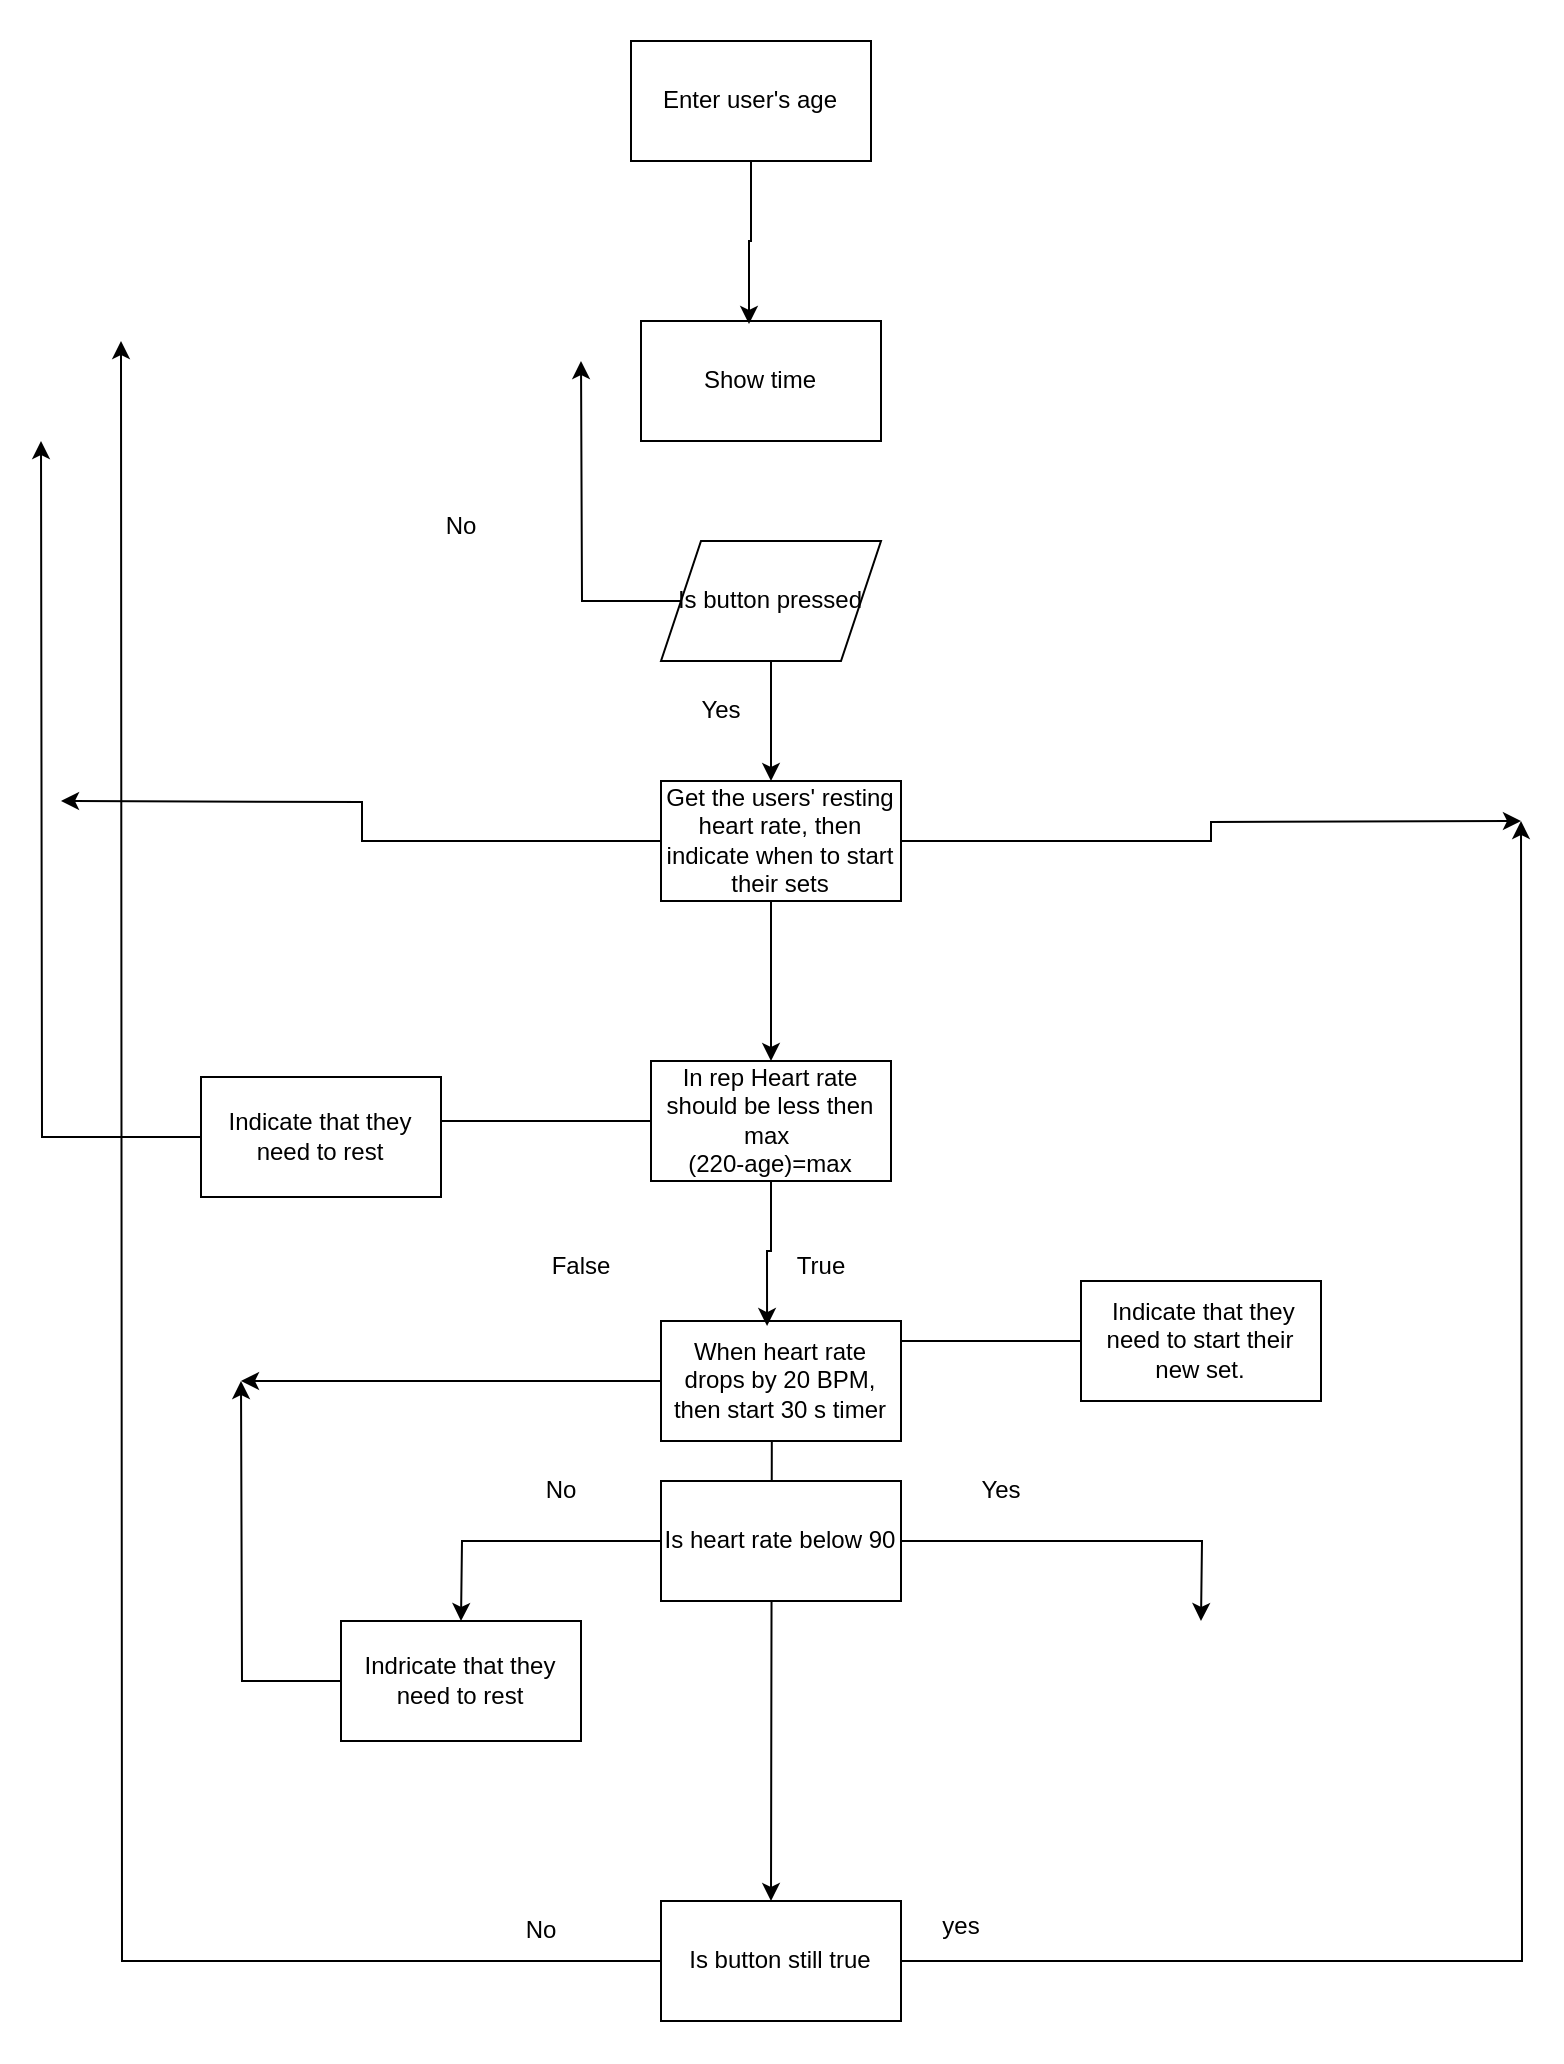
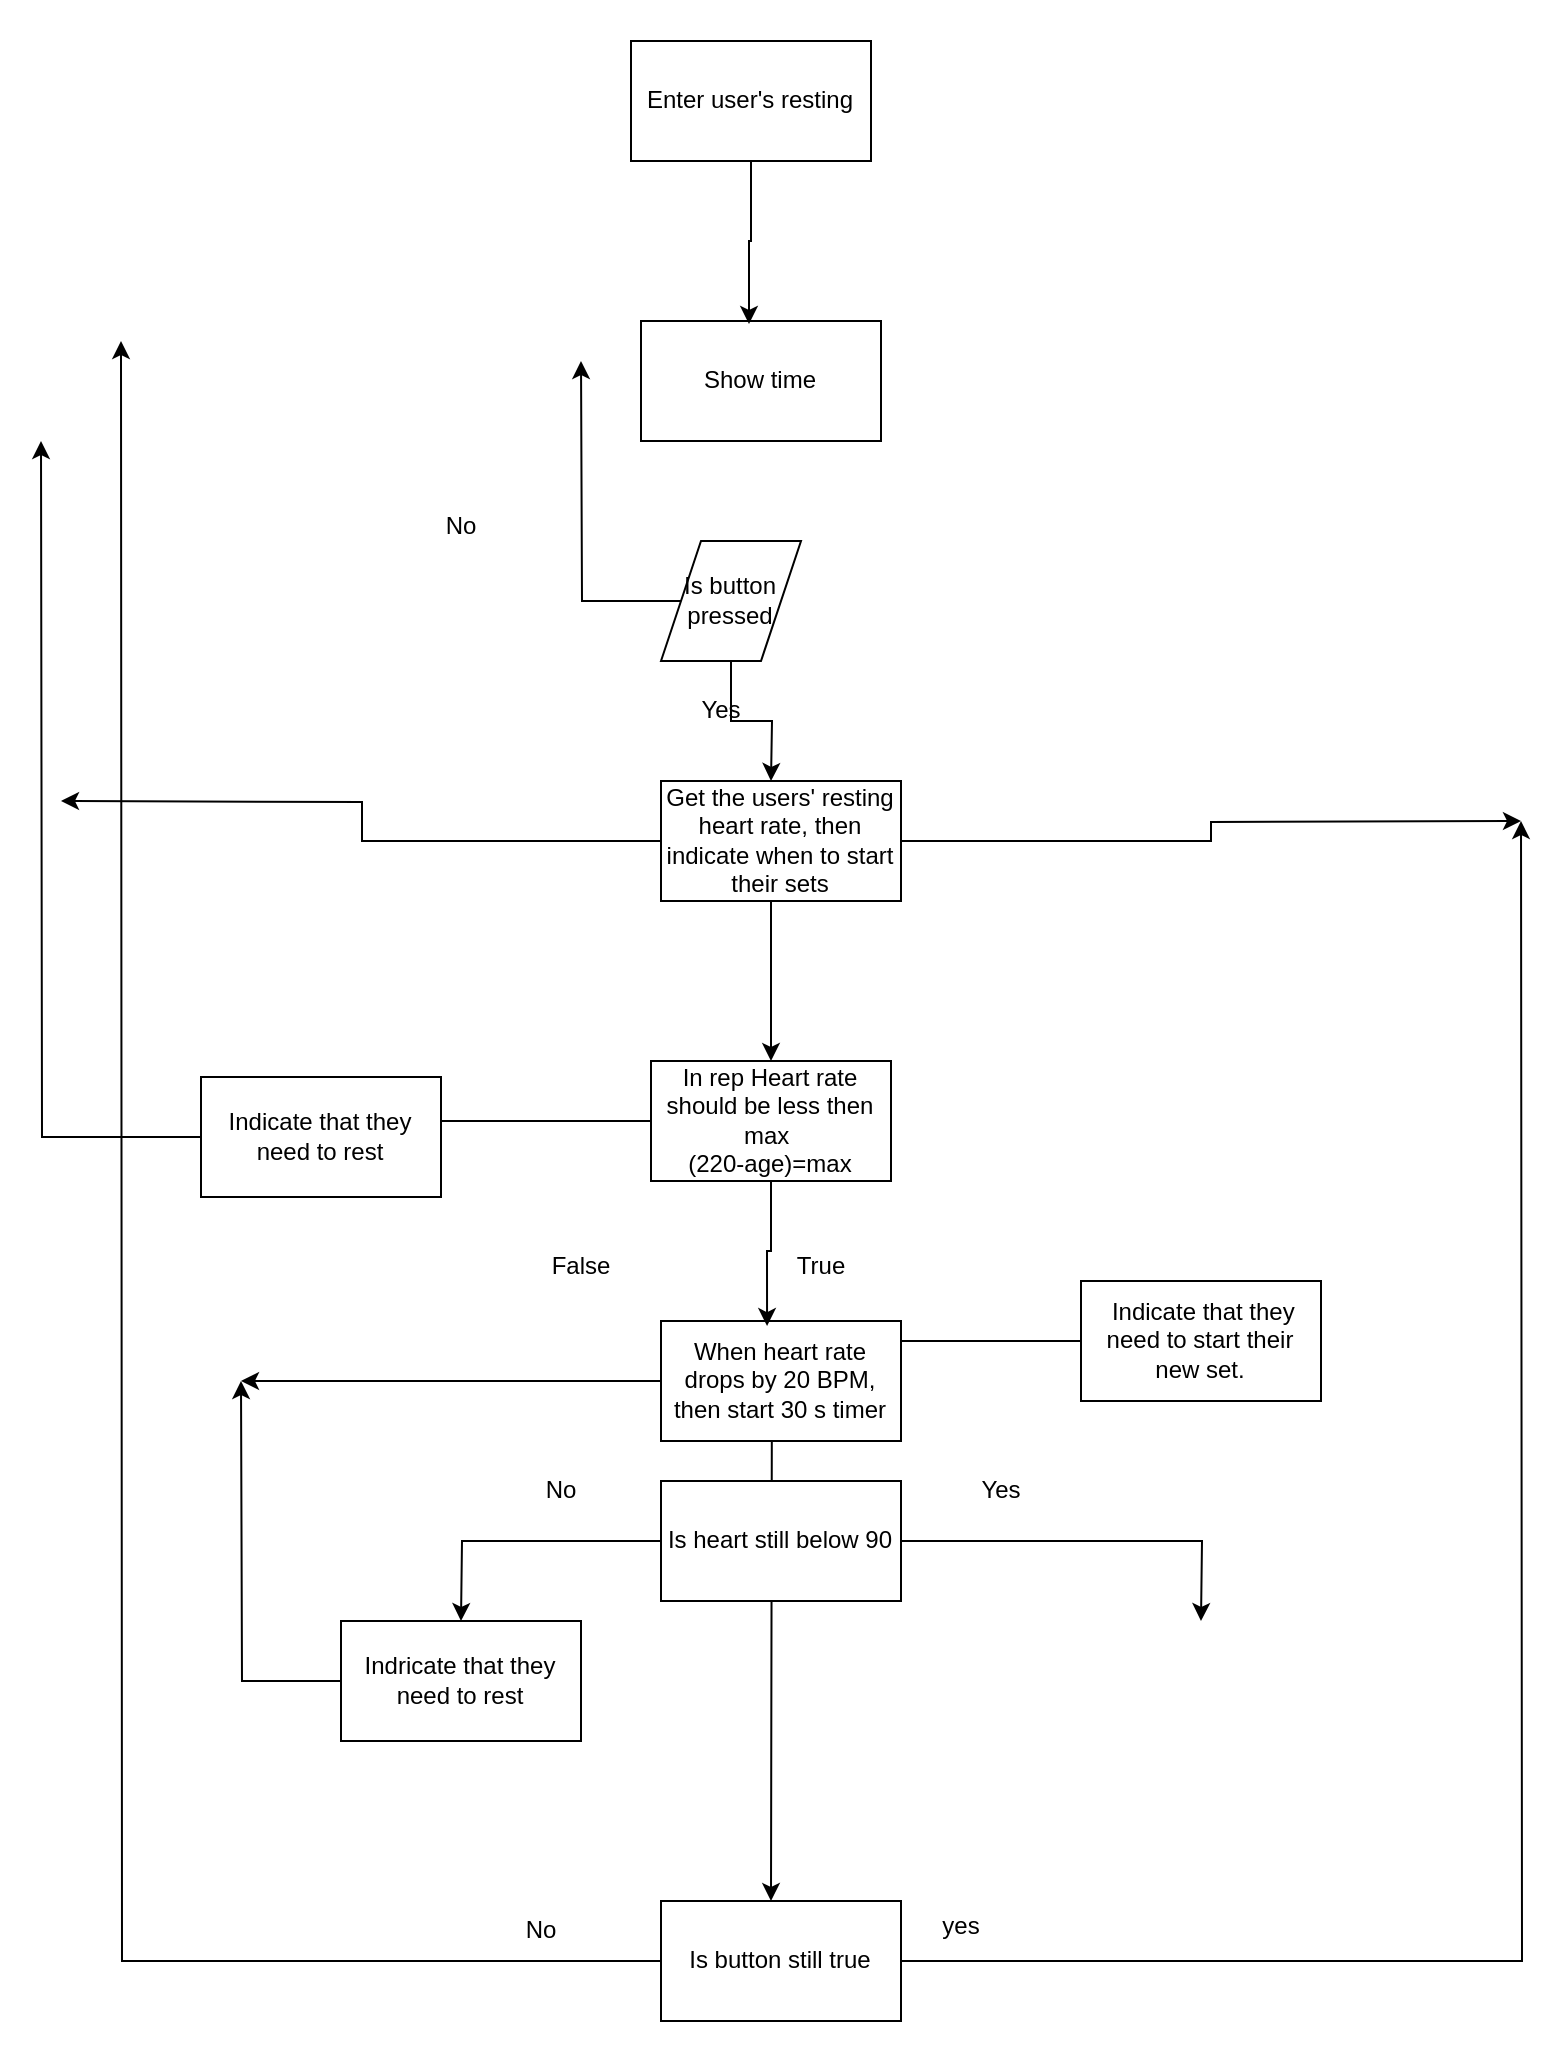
  <mxCell id="0" />
  <mxCell id="1" parent="0" />
  <mxCell id="2" value="Show time" style="rounded=0;whiteSpace=wrap;html=1;" vertex="1" parent="1"><mxGeometry x="320" y="160" width="120" height="60" as="geometry" /></mxCell>
  <mxCell id="3" style="edgeStyle=orthogonalEdgeStyle;rounded=0;orthogonalLoop=1;jettySize=auto;html=1;" edge="1" parent="1" source="5"><mxGeometry relative="1" as="geometry"><mxPoint x="290" y="180" as="targetPoint" /></mxGeometry></mxCell>
  <mxCell id="4" style="edgeStyle=orthogonalEdgeStyle;rounded=0;orthogonalLoop=1;jettySize=auto;html=1;" edge="1" parent="1" source="5"><mxGeometry relative="1" as="geometry"><mxPoint x="385" y="390" as="targetPoint" /></mxGeometry></mxCell>
- <mxCell id="5" value="Is button pressed" style="shape=parallelogram;perimeter=parallelogramPerimeter;whiteSpace=wrap;html=1;fixedSize=1;" vertex="1" parent="1"><mxGeometry x="330" y="270" width="110" height="60" as="geometry" /></mxCell>
+ <mxCell id="5" value="Is button pressed" style="shape=parallelogram;perimeter=parallelogramPerimeter;whiteSpace=wrap;html=1;fixedSize=1;" vertex="1" parent="1"><mxGeometry x="330" y="270" width="70" height="60" as="geometry" /></mxCell>
  <mxCell id="6" value="No" style="text;html=1;align=center;verticalAlign=middle;resizable=0;points=[];autosize=1;strokeColor=none;fillColor=none;" vertex="1" parent="1"><mxGeometry x="210" y="248" width="40" height="30" as="geometry" /></mxCell>
  <mxCell id="7" value="Yes" style="text;html=1;align=center;verticalAlign=middle;resizable=0;points=[];autosize=1;strokeColor=none;fillColor=none;" vertex="1" parent="1"><mxGeometry x="340" y="340" width="40" height="30" as="geometry" /></mxCell>
  <mxCell id="8" style="edgeStyle=orthogonalEdgeStyle;rounded=0;orthogonalLoop=1;jettySize=auto;html=1;" edge="1" parent="1"><mxGeometry relative="1" as="geometry"><mxPoint x="385" y="530" as="targetPoint" /><mxPoint x="385" y="450" as="sourcePoint" /></mxGeometry></mxCell>
  <mxCell id="9" style="edgeStyle=orthogonalEdgeStyle;rounded=0;orthogonalLoop=1;jettySize=auto;html=1;" edge="1" parent="1" source="11"><mxGeometry relative="1" as="geometry"><mxPoint x="760" y="410" as="targetPoint" /></mxGeometry></mxCell>
  <mxCell id="10" style="edgeStyle=orthogonalEdgeStyle;rounded=0;orthogonalLoop=1;jettySize=auto;html=1;" edge="1" parent="1" source="11"><mxGeometry relative="1" as="geometry"><mxPoint x="30" y="400" as="targetPoint" /></mxGeometry></mxCell>
  <mxCell id="11" value="Get the users' resting heart rate, then indicate when to start their sets" style="rounded=0;whiteSpace=wrap;html=1;" vertex="1" parent="1"><mxGeometry x="330" y="390" width="120" height="60" as="geometry" /></mxCell>
  <mxCell id="12" style="edgeStyle=orthogonalEdgeStyle;rounded=0;orthogonalLoop=1;jettySize=auto;html=1;" edge="1" parent="1" source="13"><mxGeometry relative="1" as="geometry"><mxPoint x="385" y="950" as="targetPoint" /></mxGeometry></mxCell>
  <mxCell id="13" value="&amp;nbsp;Indicate that they need to start their new set." style="rounded=0;whiteSpace=wrap;html=1;" vertex="1" parent="1"><mxGeometry x="540" y="640" width="120" height="60" as="geometry" /></mxCell>
  <mxCell id="14" style="edgeStyle=orthogonalEdgeStyle;rounded=0;orthogonalLoop=1;jettySize=auto;html=1;" edge="1" parent="1" source="16"><mxGeometry relative="1" as="geometry"><mxPoint x="60" y="170" as="targetPoint" /></mxGeometry></mxCell>
  <mxCell id="15" style="edgeStyle=orthogonalEdgeStyle;rounded=0;orthogonalLoop=1;jettySize=auto;html=1;" edge="1" parent="1" source="16"><mxGeometry relative="1" as="geometry"><mxPoint x="760" y="410" as="targetPoint" /></mxGeometry></mxCell>
  <mxCell id="16" value="Is button still true" style="rounded=0;whiteSpace=wrap;html=1;" vertex="1" parent="1"><mxGeometry x="330" y="950" width="120" height="60" as="geometry" /></mxCell>
  <mxCell id="17" value="yes" style="text;html=1;align=center;verticalAlign=middle;resizable=0;points=[];autosize=1;strokeColor=none;fillColor=none;" vertex="1" parent="1"><mxGeometry x="460" y="948" width="40" height="30" as="geometry" /></mxCell>
  <mxCell id="18" value="No" style="text;html=1;align=center;verticalAlign=middle;resizable=0;points=[];autosize=1;strokeColor=none;fillColor=none;" vertex="1" parent="1"><mxGeometry x="250" y="950" width="40" height="30" as="geometry" /></mxCell>
  <mxCell id="19" style="edgeStyle=orthogonalEdgeStyle;rounded=0;orthogonalLoop=1;jettySize=auto;html=1;" edge="1" parent="1" source="20"><mxGeometry relative="1" as="geometry"><mxPoint x="210" y="560" as="targetPoint" /></mxGeometry></mxCell>
  <mxCell id="20" value="In rep Heart rate should be less then max&amp;nbsp;&lt;div&gt;(220-age)=max&lt;/div&gt;" style="rounded=0;whiteSpace=wrap;html=1;" vertex="1" parent="1"><mxGeometry x="325" y="530" width="120" height="60" as="geometry" /></mxCell>
  <mxCell id="21" style="edgeStyle=orthogonalEdgeStyle;rounded=0;orthogonalLoop=1;jettySize=auto;html=1;" edge="1" parent="1" source="22"><mxGeometry relative="1" as="geometry"><mxPoint x="120" y="690" as="targetPoint" /></mxGeometry></mxCell>
  <mxCell id="22" value="When heart rate drops by 20 BPM, then start 30 s timer" style="rounded=0;whiteSpace=wrap;html=1;" vertex="1" parent="1"><mxGeometry x="330" y="660" width="120" height="60" as="geometry" /></mxCell>
  <mxCell id="23" style="edgeStyle=orthogonalEdgeStyle;rounded=0;orthogonalLoop=1;jettySize=auto;html=1;" edge="1" parent="1" source="26"><mxGeometry relative="1" as="geometry"><mxPoint x="230" y="810" as="targetPoint" /></mxGeometry></mxCell>
  <mxCell id="24" style="edgeStyle=orthogonalEdgeStyle;rounded=0;orthogonalLoop=1;jettySize=auto;html=1;" edge="1" parent="1" source="26"><mxGeometry relative="1" as="geometry"><mxPoint x="600" y="810" as="targetPoint" /></mxGeometry></mxCell>
  <mxCell id="25" value="No" style="text;html=1;align=center;verticalAlign=middle;resizable=0;points=[];autosize=1;strokeColor=none;fillColor=none;" vertex="1" parent="1"><mxGeometry x="260" y="730" width="40" height="30" as="geometry" /></mxCell>
- <mxCell id="26" value="Is heart rate below 90" style="rounded=0;whiteSpace=wrap;html=1;" vertex="1" parent="1"><mxGeometry x="330" y="740" width="120" height="60" as="geometry" /></mxCell>
+ <mxCell id="26" value="Is heart still below 90" style="rounded=0;whiteSpace=wrap;html=1;" vertex="1" parent="1"><mxGeometry x="330" y="740" width="120" height="60" as="geometry" /></mxCell>
  <mxCell id="27" value="Yes" style="text;html=1;align=center;verticalAlign=middle;resizable=0;points=[];autosize=1;strokeColor=none;fillColor=none;" vertex="1" parent="1"><mxGeometry x="480" y="730" width="40" height="30" as="geometry" /></mxCell>
  <mxCell id="28" style="edgeStyle=orthogonalEdgeStyle;rounded=0;orthogonalLoop=1;jettySize=auto;html=1;" edge="1" parent="1" source="29"><mxGeometry relative="1" as="geometry"><mxPoint x="120" y="690" as="targetPoint" /></mxGeometry></mxCell>
  <mxCell id="29" value="Indricate that they need to rest" style="whiteSpace=wrap;html=1;" vertex="1" parent="1"><mxGeometry x="170" y="810" width="120" height="60" as="geometry" /></mxCell>
  <mxCell id="30" value="False" style="text;html=1;align=center;verticalAlign=middle;resizable=0;points=[];autosize=1;strokeColor=none;fillColor=none;" vertex="1" parent="1"><mxGeometry x="265" y="618" width="50" height="30" as="geometry" /></mxCell>
  <mxCell id="31" style="edgeStyle=orthogonalEdgeStyle;rounded=0;orthogonalLoop=1;jettySize=auto;html=1;entryX=0.442;entryY=0.042;entryDx=0;entryDy=0;entryPerimeter=0;" edge="1" parent="1" source="20" target="22"><mxGeometry relative="1" as="geometry" /></mxCell>
  <mxCell id="32" value="True" style="text;html=1;align=center;verticalAlign=middle;resizable=0;points=[];autosize=1;strokeColor=none;fillColor=none;" vertex="1" parent="1"><mxGeometry x="385" y="618" width="50" height="30" as="geometry" /></mxCell>
  <mxCell id="33" style="edgeStyle=orthogonalEdgeStyle;rounded=0;orthogonalLoop=1;jettySize=auto;html=1;" edge="1" parent="1" source="34"><mxGeometry relative="1" as="geometry"><mxPoint x="20" y="220" as="targetPoint" /></mxGeometry></mxCell>
  <mxCell id="34" value="Indicate that they need to rest" style="whiteSpace=wrap;html=1;" vertex="1" parent="1"><mxGeometry x="100" y="538" width="120" height="60" as="geometry" /></mxCell>
- <mxCell id="35" value="Enter user's age" style="rounded=0;whiteSpace=wrap;html=1;" vertex="1" parent="1"><mxGeometry x="315" y="20" width="120" height="60" as="geometry" /></mxCell>
+ <mxCell id="35" value="Enter user's resting" style="rounded=0;whiteSpace=wrap;html=1;" vertex="1" parent="1"><mxGeometry x="315" y="20" width="120" height="60" as="geometry" /></mxCell>
  <mxCell id="36" style="edgeStyle=orthogonalEdgeStyle;rounded=0;orthogonalLoop=1;jettySize=auto;html=1;entryX=0.45;entryY=0.025;entryDx=0;entryDy=0;entryPerimeter=0;" edge="1" parent="1" source="35" target="2"><mxGeometry relative="1" as="geometry" /></mxCell>
